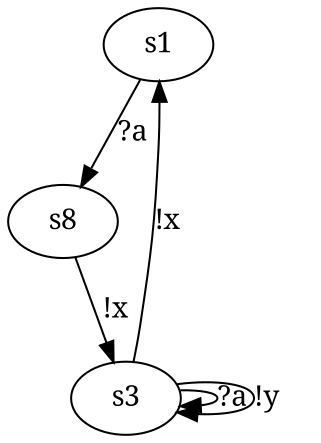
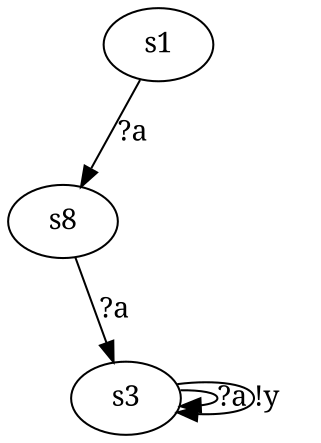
  digraph {
    fontname="Noto Serif"
    node [fontname="Noto Serif"]
    edge [fontname="Noto Serif"]
    n1 [label=s1]
    n2 [label=s8]
    n3 [label=s3]
    n1 -> n2 [label="?a"]
-   n2 -> n3 [label="!x"]
-   n3 -> n1 [label="!x"]
+   n2 -> n3 [label="?a"]
    n3 -> n3 [label="?a"]
    n3 -> n3 [label="!y"]
  }
